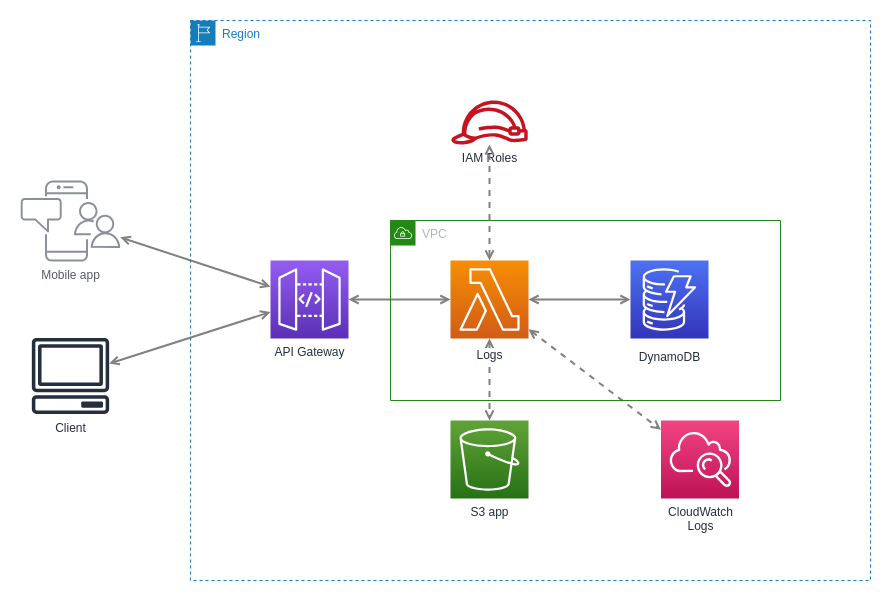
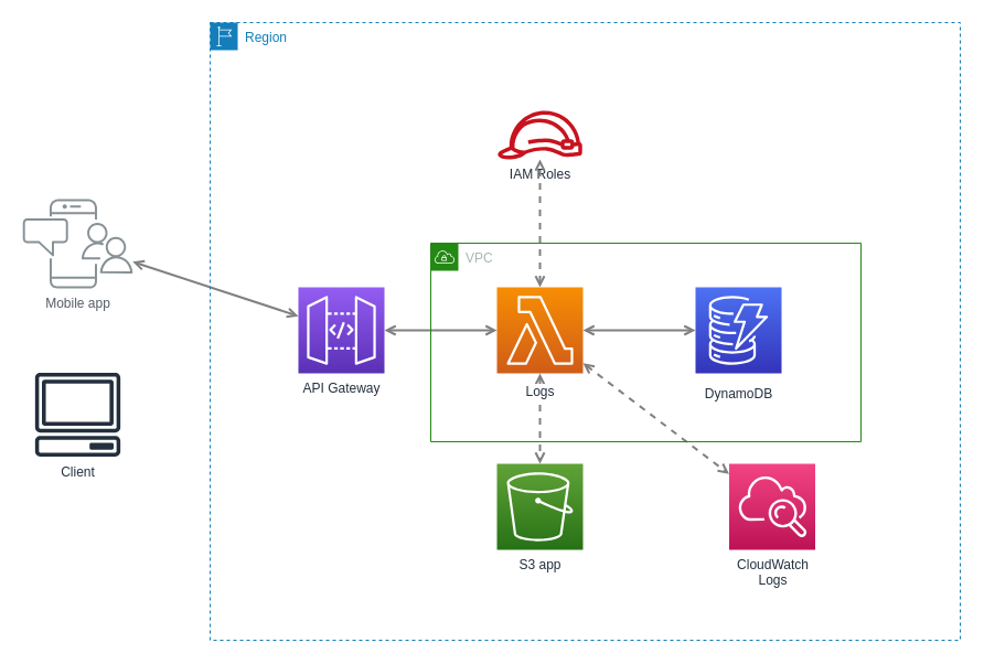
  <mxCell id="0" />
  <mxCell id="1" parent="0" />
- <mxCell id="2" style="rounded=0;orthogonalLoop=1;jettySize=auto;html=1;startArrow=open;startFill=0;endArrow=open;endFill=0;strokeWidth=2;strokeColor=#808080;" parent="1" source="19" target="10" edge="1"><mxGeometry relative="1" as="geometry"><mxPoint x="120" y="425.292" as="sourcePoint" /></mxGeometry></mxCell>
  <mxCell id="3" style="rounded=0;orthogonalLoop=1;jettySize=auto;html=1;startArrow=open;startFill=0;endArrow=open;endFill=0;strokeWidth=2;strokeColor=#808080;" parent="1" source="4" target="10" edge="1"><mxGeometry relative="1" as="geometry" /></mxCell>
  <mxCell id="4" value="Mobile app" style="outlineConnect=0;gradientColor=none;fontColor=#545B64;strokeColor=none;fillColor=#879196;dashed=0;verticalLabelPosition=bottom;verticalAlign=top;align=center;html=1;fontSize=12;fontStyle=0;aspect=fixed;shape=mxgraph.aws4.illustration_notification;pointerEvents=1;labelBackgroundColor=#ffffff;" parent="1" vertex="1"><mxGeometry x="20" y="180" width="100" height="81" as="geometry" /></mxCell>
  <mxCell id="5" value="Region" style="points=[[0,0],[0.25,0],[0.5,0],[0.75,0],[1,0],[1,0.25],[1,0.5],[1,0.75],[1,1],[0.75,1],[0.5,1],[0.25,1],[0,1],[0,0.75],[0,0.5],[0,0.25]];outlineConnect=0;gradientColor=none;html=1;whiteSpace=wrap;fontSize=12;fontStyle=0;container=1;pointerEvents=0;collapsible=0;recursiveResize=0;shape=mxgraph.aws4.group;grIcon=mxgraph.aws4.group_region;strokeColor=#147EBA;fillColor=none;verticalAlign=top;align=left;spacingLeft=30;fontColor=#147EBA;dashed=1;" vertex="1" parent="1"><mxGeometry x="190" y="20" width="680" height="560" as="geometry" /></mxCell>
  <mxCell id="6" value="S3 app" style="outlineConnect=0;fontColor=#232F3E;gradientColor=#60A337;gradientDirection=north;fillColor=#277116;strokeColor=#ffffff;dashed=0;verticalLabelPosition=bottom;verticalAlign=top;align=center;html=1;fontSize=12;fontStyle=0;aspect=fixed;shape=mxgraph.aws4.resourceIcon;resIcon=mxgraph.aws4.s3;labelBackgroundColor=#ffffff;" parent="5" vertex="1"><mxGeometry x="260.0" y="400" width="78" height="78" as="geometry" /></mxCell>
  <mxCell id="7" style="rounded=0;orthogonalLoop=1;jettySize=auto;html=1;startArrow=open;startFill=0;endArrow=open;endFill=0;strokeWidth=2;strokeColor=#808080;dashed=1;" parent="5" source="16" target="6" edge="1"><mxGeometry relative="1" as="geometry" /></mxCell>
  <mxCell id="8" value="IAM Roles" style="outlineConnect=0;fontColor=#232F3E;gradientColor=none;fillColor=#C7131F;strokeColor=none;dashed=0;verticalLabelPosition=bottom;verticalAlign=top;align=center;html=1;fontSize=12;fontStyle=0;aspect=fixed;pointerEvents=1;shape=mxgraph.aws4.role;labelBackgroundColor=#ffffff;" parent="5" vertex="1"><mxGeometry x="260.0" y="80" width="78" height="44" as="geometry" /></mxCell>
  <mxCell id="9" style="rounded=0;orthogonalLoop=1;jettySize=auto;html=1;startArrow=open;startFill=0;endArrow=open;endFill=0;strokeWidth=2;strokeColor=#808080;dashed=1;" parent="5" source="16" target="8" edge="1"><mxGeometry relative="1" as="geometry" /></mxCell>
  <mxCell id="10" value="API&amp;nbsp;Gateway" style="outlineConnect=0;fontColor=#232F3E;gradientColor=#945DF2;gradientDirection=north;fillColor=#5A30B5;strokeColor=#ffffff;dashed=0;verticalLabelPosition=bottom;verticalAlign=top;align=center;html=1;fontSize=12;fontStyle=0;aspect=fixed;shape=mxgraph.aws4.resourceIcon;resIcon=mxgraph.aws4.api_gateway;labelBackgroundColor=#ffffff;" parent="5" vertex="1"><mxGeometry x="80" y="240" width="78" height="78" as="geometry" /></mxCell>
  <mxCell id="11" style="rounded=0;orthogonalLoop=1;jettySize=auto;html=1;startArrow=open;startFill=0;endArrow=open;endFill=0;strokeWidth=2;strokeColor=#808080;" parent="5" source="16" target="10" edge="1"><mxGeometry relative="1" as="geometry" /></mxCell>
  <mxCell id="12" value="CloudWatch&lt;br&gt;Logs" style="outlineConnect=0;fontColor=#232F3E;gradientColor=#F34482;gradientDirection=north;fillColor=#BC1356;strokeColor=#ffffff;dashed=0;verticalLabelPosition=bottom;verticalAlign=top;align=center;html=1;fontSize=12;fontStyle=0;aspect=fixed;shape=mxgraph.aws4.resourceIcon;resIcon=mxgraph.aws4.cloudwatch;labelBackgroundColor=#ffffff;" parent="5" vertex="1"><mxGeometry x="470.5" y="400" width="78" height="78" as="geometry" /></mxCell>
  <mxCell id="13" style="rounded=0;orthogonalLoop=1;jettySize=auto;html=1;startArrow=open;startFill=0;endArrow=open;endFill=0;strokeWidth=2;strokeColor=#808080;dashed=1;" parent="5" source="16" target="12" edge="1"><mxGeometry relative="1" as="geometry" /></mxCell>
  <mxCell id="14" value="VPC" style="points=[[0,0],[0.25,0],[0.5,0],[0.75,0],[1,0],[1,0.25],[1,0.5],[1,0.75],[1,1],[0.75,1],[0.5,1],[0.25,1],[0,1],[0,0.75],[0,0.5],[0,0.25]];outlineConnect=0;gradientColor=none;html=1;whiteSpace=wrap;fontSize=12;fontStyle=0;container=1;pointerEvents=0;collapsible=0;recursiveResize=0;shape=mxgraph.aws4.group;grIcon=mxgraph.aws4.group_vpc;strokeColor=#248814;fillColor=none;verticalAlign=top;align=left;spacingLeft=30;fontColor=#AAB7B8;dashed=0;" vertex="1" parent="5"><mxGeometry x="200" y="200" width="390" height="180" as="geometry" /></mxCell>
  <mxCell id="15" value="DynamoDB" style="outlineConnect=0;fontColor=#232F3E;gradientColor=#4D72F3;gradientDirection=north;fillColor=#3334B9;strokeColor=#ffffff;dashed=0;verticalLabelPosition=bottom;verticalAlign=top;align=center;html=1;fontSize=12;fontStyle=0;aspect=fixed;shape=mxgraph.aws4.resourceIcon;resIcon=mxgraph.aws4.dynamodb;labelBackgroundColor=#ffffff;spacingTop=5;" parent="14" vertex="1"><mxGeometry x="240.0" y="40" width="78" height="78" as="geometry" /></mxCell>
  <mxCell id="16" value="Logs" style="outlineConnect=0;fontColor=#232F3E;gradientColor=#F78E04;gradientDirection=north;fillColor=#D05C17;strokeColor=#ffffff;dashed=0;verticalLabelPosition=bottom;verticalAlign=top;align=center;html=1;fontSize=12;fontStyle=0;aspect=fixed;shape=mxgraph.aws4.resourceIcon;resIcon=mxgraph.aws4.lambda;labelBackgroundColor=#ffffff;spacingTop=3;" parent="14" vertex="1"><mxGeometry x="60" y="40" width="78" height="78" as="geometry" /></mxCell>
  <mxCell id="17" style="rounded=0;orthogonalLoop=1;jettySize=auto;html=1;startArrow=open;startFill=0;endArrow=open;endFill=0;strokeWidth=2;strokeColor=#808080;" parent="14" source="16" target="15" edge="1"><mxGeometry relative="1" as="geometry" /></mxCell>
  <mxCell id="18" style="edgeStyle=none;rounded=0;orthogonalLoop=1;jettySize=auto;html=1;entryX=0.5;entryY=0;entryDx=0;entryDy=0;" edge="1" parent="1" source="5" target="5"><mxGeometry relative="1" as="geometry" /></mxCell>
  <mxCell id="19" value="Client" style="sketch=0;outlineConnect=0;fontColor=#232F3E;gradientColor=none;fillColor=#232F3D;strokeColor=none;dashed=0;verticalLabelPosition=bottom;verticalAlign=top;align=center;html=1;fontSize=12;fontStyle=0;aspect=fixed;pointerEvents=1;shape=mxgraph.aws4.client;" vertex="1" parent="1"><mxGeometry x="31" y="337.5" width="78" height="76" as="geometry" /></mxCell>
